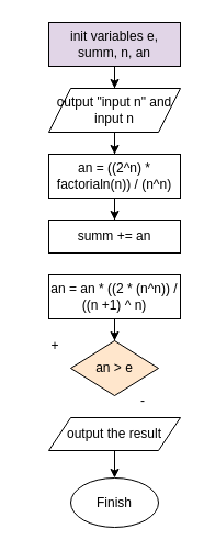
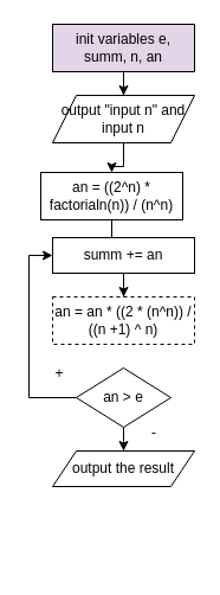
  <mxCell id="0" />
  <mxCell id="1" parent="0" />
  <mxCell id="2" value="" style="edgeStyle=orthogonalEdgeStyle;rounded=0;orthogonalLoop=1;jettySize=auto;html=1;" edge="1" parent="1" source="3" target="5"><mxGeometry relative="1" as="geometry" /></mxCell>
  <mxCell id="3" value="init variables e, summ, n, an" style="whiteSpace=wrap;html=1;fillColor=#e1d5e7;" vertex="1" parent="1"><mxGeometry x="44" y="20" width="120" height="40" as="geometry" /></mxCell>
  <mxCell id="4" value="" style="edgeStyle=orthogonalEdgeStyle;rounded=0;orthogonalLoop=1;jettySize=auto;html=1;" edge="1" parent="1" source="5" target="7"><mxGeometry relative="1" as="geometry" /></mxCell>
  <mxCell id="5" value="output &quot;input n&quot; and input n" style="shape=parallelogram;perimeter=parallelogramPerimeter;whiteSpace=wrap;html=1;fixedSize=1;" vertex="1" parent="1"><mxGeometry x="44" y="80" width="120" height="40" as="geometry" /></mxCell>
  <mxCell id="6" value="" style="edgeStyle=orthogonalEdgeStyle;rounded=0;orthogonalLoop=1;jettySize=auto;html=1;" edge="1" parent="1" source="7" target="9"><mxGeometry relative="1" as="geometry" /></mxCell>
- <mxCell id="7" value="an = ((2^n) * factorialn(n)) / (n^n)" style="whiteSpace=wrap;html=1;" vertex="1" parent="1"><mxGeometry x="44" y="140" width="120" height="40" as="geometry" /></mxCell>
+ <mxCell id="7" value="an = ((2^n) * factorialn(n)) / (n^n)" style="whiteSpace=wrap;html=1;" vertex="1" parent="1"><mxGeometry x="34" y="145" width="120" height="40" as="geometry" /></mxCell>
+ <mxCell id="8" value="" style="edgeStyle=orthogonalEdgeStyle;rounded=0;orthogonalLoop=1;jettySize=auto;html=1;" edge="1" parent="1" source="9" target="11"><mxGeometry relative="1" as="geometry" /></mxCell>
  <mxCell id="9" value="summ += an" style="whiteSpace=wrap;html=1;" vertex="1" parent="1"><mxGeometry x="44" y="200" width="120" height="30" as="geometry" /></mxCell>
- <mxCell id="10" value="" style="edgeStyle=orthogonalEdgeStyle;rounded=0;orthogonalLoop=1;jettySize=auto;html=1;" edge="1" parent="1" source="11" target="14"><mxGeometry relative="1" as="geometry" /></mxCell>
- <mxCell id="11" value="an = an * ((2 * (n^n)) / ((n +1) ^ n)" style="whiteSpace=wrap;html=1;" vertex="1" parent="1"><mxGeometry x="44" y="250" width="120" height="40" as="geometry" /></mxCell>
- <mxCell id="14" value="an &amp;gt; e" style="rhombus;whiteSpace=wrap;html=1;fillColor=#ffe6cc;" vertex="1" parent="1"><mxGeometry x="64" y="310" width="80" height="50" as="geometry" /></mxCell>
- <mxCell id="15" value="" style="edgeStyle=orthogonalEdgeStyle;rounded=0;orthogonalLoop=1;jettySize=auto;html=1;" edge="1" parent="1" source="16" target="17"><mxGeometry relative="1" as="geometry" /></mxCell>
+ <mxCell id="11" value="an = an * ((2 * (n^n)) / ((n +1) ^ n)" style="whiteSpace=wrap;html=1;dashed=1;" vertex="1" parent="1"><mxGeometry x="44" y="250" width="120" height="40" as="geometry" /></mxCell>
+ <mxCell id="12" value="" style="edgeStyle=orthogonalEdgeStyle;rounded=0;orthogonalLoop=1;jettySize=auto;html=1;" edge="1" parent="1" source="14" target="16"><mxGeometry relative="1" as="geometry" /></mxCell>
+ <mxCell id="13" style="edgeStyle=orthogonalEdgeStyle;rounded=0;orthogonalLoop=1;jettySize=auto;html=1;exitX=0;exitY=0.5;exitDx=0;exitDy=0;entryX=0;entryY=0.5;entryDx=0;entryDy=0;" edge="1" parent="1" source="14" target="9"><mxGeometry relative="1" as="geometry" /></mxCell>
+ <mxCell id="14" value="an &amp;gt; e" style="rhombus;whiteSpace=wrap;html=1;" vertex="1" parent="1"><mxGeometry x="64" y="310" width="80" height="50" as="geometry" /></mxCell>
  <mxCell id="16" value="output the result" style="shape=parallelogram;perimeter=parallelogramPerimeter;whiteSpace=wrap;html=1;fixedSize=1;" vertex="1" parent="1"><mxGeometry x="44" y="380" width="120" height="30" as="geometry" /></mxCell>
- <mxCell id="17" value="Finish" style="ellipse;whiteSpace=wrap;html=1;" vertex="1" parent="1"><mxGeometry x="64" y="435" width="80" height="45" as="geometry" /></mxCell>
  <mxCell id="18" value="-" style="text;html=1;align=center;verticalAlign=middle;whiteSpace=wrap;rounded=0;" vertex="1" parent="1"><mxGeometry x="100" y="350" width="60" height="30" as="geometry" /></mxCell>
  <mxCell id="19" value="+" style="text;html=1;align=center;verticalAlign=middle;whiteSpace=wrap;rounded=0;" vertex="1" parent="1"><mxGeometry x="20" y="300" width="60" height="30" as="geometry" /></mxCell>
